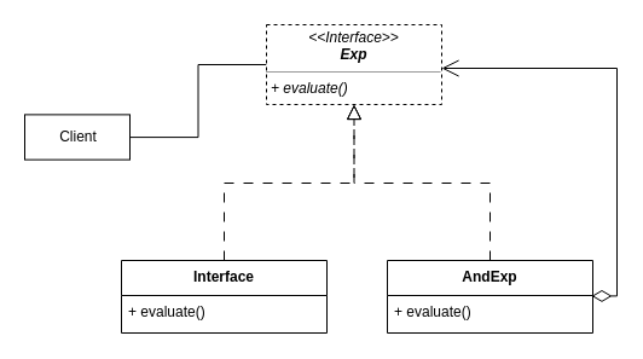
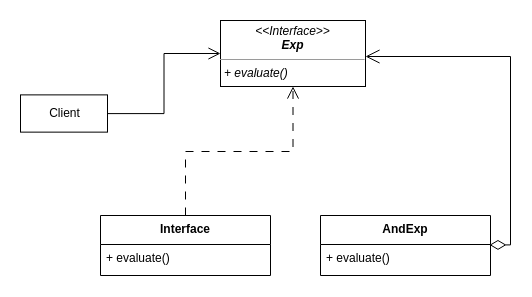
  <mxCell id="0" />
  <mxCell id="1" parent="0" />
  <mxCell id="2" value="Interface" style="swimlane;fontStyle=1;align=center;verticalAlign=top;childLayout=stackLayout;horizontal=1;startSize=29;horizontalStack=0;resizeParent=1;resizeParentMax=0;resizeLast=0;collapsible=1;marginBottom=0;" parent="1" vertex="1"><mxGeometry x="100" y="215" width="170" height="60" as="geometry" /></mxCell>
  <mxCell id="3" value="+ evaluate()" style="text;strokeColor=none;fillColor=none;align=left;verticalAlign=top;spacingLeft=4;spacingRight=4;overflow=hidden;rotatable=0;points=[[0,0.5],[1,0.5]];portConstraint=eastwest;fontStyle=0" parent="2" vertex="1"><mxGeometry y="29" width="170" height="31" as="geometry" /></mxCell>
  <mxCell id="4" value="AndExp" style="swimlane;fontStyle=1;align=center;verticalAlign=top;childLayout=stackLayout;horizontal=1;startSize=29;horizontalStack=0;resizeParent=1;resizeParentMax=0;resizeLast=0;collapsible=1;marginBottom=0;" parent="1" vertex="1"><mxGeometry x="320" y="215" width="170" height="60" as="geometry" /></mxCell>
  <mxCell id="5" value="+ evaluate()" style="text;strokeColor=none;fillColor=none;align=left;verticalAlign=top;spacingLeft=4;spacingRight=4;overflow=hidden;rotatable=0;points=[[0,0.5],[1,0.5]];portConstraint=eastwest;fontStyle=0" parent="4" vertex="1"><mxGeometry y="29" width="170" height="31" as="geometry" /></mxCell>
- <mxCell id="6" value="" style="endArrow=block;endSize=10;endFill=0;shadow=0;strokeWidth=1;rounded=0;edgeStyle=elbowEdgeStyle;elbow=vertical;dashed=1;dashPattern=8 8;labelBackgroundColor=none;fontColor=default;exitX=0.5;exitY=0;exitDx=0;exitDy=0;entryX=0.5;entryY=1;entryDx=0;entryDy=0;" parent="1" source="2" target="10" edge="1"><mxGeometry width="160" relative="1" as="geometry"><mxPoint x="170" y="146" as="sourcePoint" /><mxPoint x="302.5" y="80" as="targetPoint" /></mxGeometry></mxCell>
- <mxCell id="7" style="edgeStyle=orthogonalEdgeStyle;rounded=0;orthogonalLoop=1;jettySize=auto;html=1;endArrow=none;endFill=0;endSize=10;entryX=0;entryY=0.5;entryDx=0;entryDy=0;" parent="1" source="8" target="10" edge="1"><mxGeometry relative="1" as="geometry"><mxPoint x="200" y="53" as="targetPoint" /></mxGeometry></mxCell>
+ <mxCell id="6" value="" style="endArrow=open;endSize=10;endFill=0;shadow=0;strokeWidth=1;rounded=0;edgeStyle=elbowEdgeStyle;elbow=vertical;dashed=1;dashPattern=8 8;labelBackgroundColor=none;fontColor=default;exitX=0.5;exitY=0;exitDx=0;exitDy=0;entryX=0.5;entryY=1;entryDx=0;entryDy=0;" parent="1" source="2" target="10" edge="1"><mxGeometry width="160" relative="1" as="geometry"><mxPoint x="170" y="146" as="sourcePoint" /><mxPoint x="302.5" y="80" as="targetPoint" /></mxGeometry></mxCell>
+ <mxCell id="7" style="edgeStyle=orthogonalEdgeStyle;rounded=0;orthogonalLoop=1;jettySize=auto;html=1;endArrow=open;endFill=0;endSize=10;entryX=0;entryY=0.5;entryDx=0;entryDy=0;" parent="1" source="8" target="10" edge="1"><mxGeometry relative="1" as="geometry"><mxPoint x="200" y="53" as="targetPoint" /></mxGeometry></mxCell>
  <mxCell id="8" value="Client" style="html=1;" parent="1" vertex="1"><mxGeometry x="20" y="94.38" width="87" height="37.25" as="geometry" /></mxCell>
- <mxCell id="9" value="" style="endArrow=block;endSize=10;endFill=0;shadow=0;strokeWidth=1;rounded=0;edgeStyle=elbowEdgeStyle;elbow=vertical;dashed=1;dashPattern=8 8;labelBackgroundColor=none;fontColor=default;entryX=0.5;entryY=1;entryDx=0;entryDy=0;" parent="1" source="4" target="10" edge="1"><mxGeometry width="160" relative="1" as="geometry"><mxPoint x="185" y="166" as="sourcePoint" /><mxPoint x="302.5" y="80" as="targetPoint" /></mxGeometry></mxCell>
- <mxCell id="10" value="&lt;p style=&quot;margin:0px;margin-top:4px;text-align:center;&quot;&gt;&lt;i&gt;&amp;lt;&amp;lt;Interface&amp;gt;&amp;gt;&lt;br&gt;&lt;b&gt;Exp&lt;/b&gt;&lt;/i&gt;&lt;/p&gt;&lt;hr size=&quot;1&quot;&gt;&lt;p style=&quot;margin:0px;margin-left:4px;&quot;&gt;&lt;/p&gt;&lt;p style=&quot;margin:0px;margin-left:4px;&quot;&gt;&lt;i&gt;+ evaluate()&lt;br&gt;&lt;/i&gt;&lt;/p&gt;" style="verticalAlign=top;align=left;overflow=fill;fontSize=12;fontFamily=Helvetica;html=1;dashed=1;" parent="1" vertex="1"><mxGeometry x="220" y="20.01" width="145" height="65.99" as="geometry" /></mxCell>
+ <mxCell id="10" value="&lt;p style=&quot;margin:0px;margin-top:4px;text-align:center;&quot;&gt;&lt;i&gt;&amp;lt;&amp;lt;Interface&amp;gt;&amp;gt;&lt;br&gt;&lt;b&gt;Exp&lt;/b&gt;&lt;/i&gt;&lt;/p&gt;&lt;hr size=&quot;1&quot;&gt;&lt;p style=&quot;margin:0px;margin-left:4px;&quot;&gt;&lt;/p&gt;&lt;p style=&quot;margin:0px;margin-left:4px;&quot;&gt;&lt;i&gt;+ evaluate()&lt;br&gt;&lt;/i&gt;&lt;/p&gt;" style="verticalAlign=top;align=left;overflow=fill;fontSize=12;fontFamily=Helvetica;html=1;" parent="1" vertex="1"><mxGeometry x="220" y="20.01" width="145" height="65.99" as="geometry" /></mxCell>
  <mxCell id="11" value="" style="endArrow=open;html=1;endSize=12;startArrow=diamondThin;startSize=14;startFill=0;edgeStyle=orthogonalEdgeStyle;align=left;verticalAlign=bottom;rounded=0;exitX=0.994;exitY=0.014;exitDx=0;exitDy=0;exitPerimeter=0;" parent="1" source="5" target="10" edge="1"><mxGeometry x="-0.936" y="9" relative="1" as="geometry"><mxPoint x="270" y="206" as="sourcePoint" /><mxPoint x="420" y="68" as="targetPoint" /><Array as="points"><mxPoint x="510" y="244" /><mxPoint x="510" y="56" /></Array><mxPoint as="offset" /></mxGeometry></mxCell>
